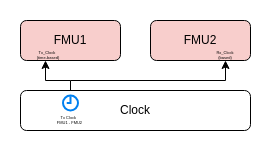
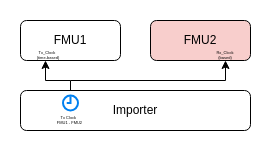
  <mxCell id="0" />
  <mxCell id="1" parent="0" />
- <mxCell id="2" value="Clock" style="rounded=1;whiteSpace=wrap;html=1;" vertex="1" parent="1"><mxGeometry x="20" y="90" width="230" height="40" as="geometry" /></mxCell>
- <mxCell id="3" value="FMU1" style="rounded=1;whiteSpace=wrap;html=1;fillColor=#f8cecc;" vertex="1" parent="1"><mxGeometry x="20" y="20" width="100" height="40" as="geometry" /></mxCell>
+ <mxCell id="2" value="Importer" style="rounded=1;whiteSpace=wrap;html=1;" vertex="1" parent="1"><mxGeometry x="20" y="90" width="230" height="40" as="geometry" /></mxCell>
+ <mxCell id="3" value="FMU1" style="rounded=1;whiteSpace=wrap;html=1;" vertex="1" parent="1"><mxGeometry x="20" y="20" width="100" height="40" as="geometry" /></mxCell>
  <mxCell id="4" value="FMU2" style="rounded=1;whiteSpace=wrap;html=1;fillColor=#f8cecc;" vertex="1" parent="1"><mxGeometry x="150" y="20" width="100" height="40" as="geometry" /></mxCell>
  <mxCell id="5" style="edgeStyle=orthogonalEdgeStyle;rounded=0;orthogonalLoop=1;jettySize=auto;html=1;" edge="1" parent="1" source="2"><mxGeometry relative="1" as="geometry"><mxPoint x="45" y="60" as="targetPoint" /><Array as="points"><mxPoint x="70" y="80" /><mxPoint x="45" y="80" /></Array></mxGeometry></mxCell>
  <mxCell id="6" value="Tx_Clock&amp;nbsp;&amp;nbsp;&lt;br&gt;(time-based)" style="text;html=1;strokeColor=none;fillColor=none;align=center;verticalAlign=middle;whiteSpace=wrap;rounded=0;fontSize=4;" vertex="1" parent="1"><mxGeometry x="32.5" y="50" width="30" height="10" as="geometry" /></mxCell>
  <mxCell id="7" value="Rx_Clock&lt;br&gt;(based)" style="text;html=1;strokeColor=none;fillColor=none;align=center;verticalAlign=middle;whiteSpace=wrap;rounded=0;fontSize=4;" vertex="1" parent="1"><mxGeometry x="210" y="50" width="30" height="10" as="geometry" /></mxCell>
  <mxCell id="8" value="Tx Clock&amp;nbsp; &amp;nbsp;&lt;br&gt;FMU1 - FMU2&amp;nbsp;" style="text;html=1;strokeColor=none;fillColor=none;align=center;verticalAlign=middle;whiteSpace=wrap;rounded=0;fontSize=4;rotation=0;" vertex="1" parent="1"><mxGeometry x="55" y="115" width="30" height="10" as="geometry" /></mxCell>
  <mxCell id="9" value="" style="html=1;verticalLabelPosition=bottom;align=center;labelBackgroundColor=#ffffff;verticalAlign=top;strokeWidth=2;strokeColor=#0080F0;shadow=0;dashed=0;shape=mxgraph.ios7.icons.clock;" vertex="1" parent="1"><mxGeometry x="62.5" y="95" width="15" height="15" as="geometry" /></mxCell>
  <mxCell id="10" value="" style="endArrow=classic;html=1;rounded=0;entryX=0.5;entryY=1;entryDx=0;entryDy=0;" edge="1" parent="1" target="7"><mxGeometry width="50" height="50" relative="1" as="geometry"><mxPoint x="70" y="80" as="sourcePoint" /><mxPoint x="160" y="80" as="targetPoint" /><Array as="points"><mxPoint x="225" y="80" /></Array></mxGeometry></mxCell>
